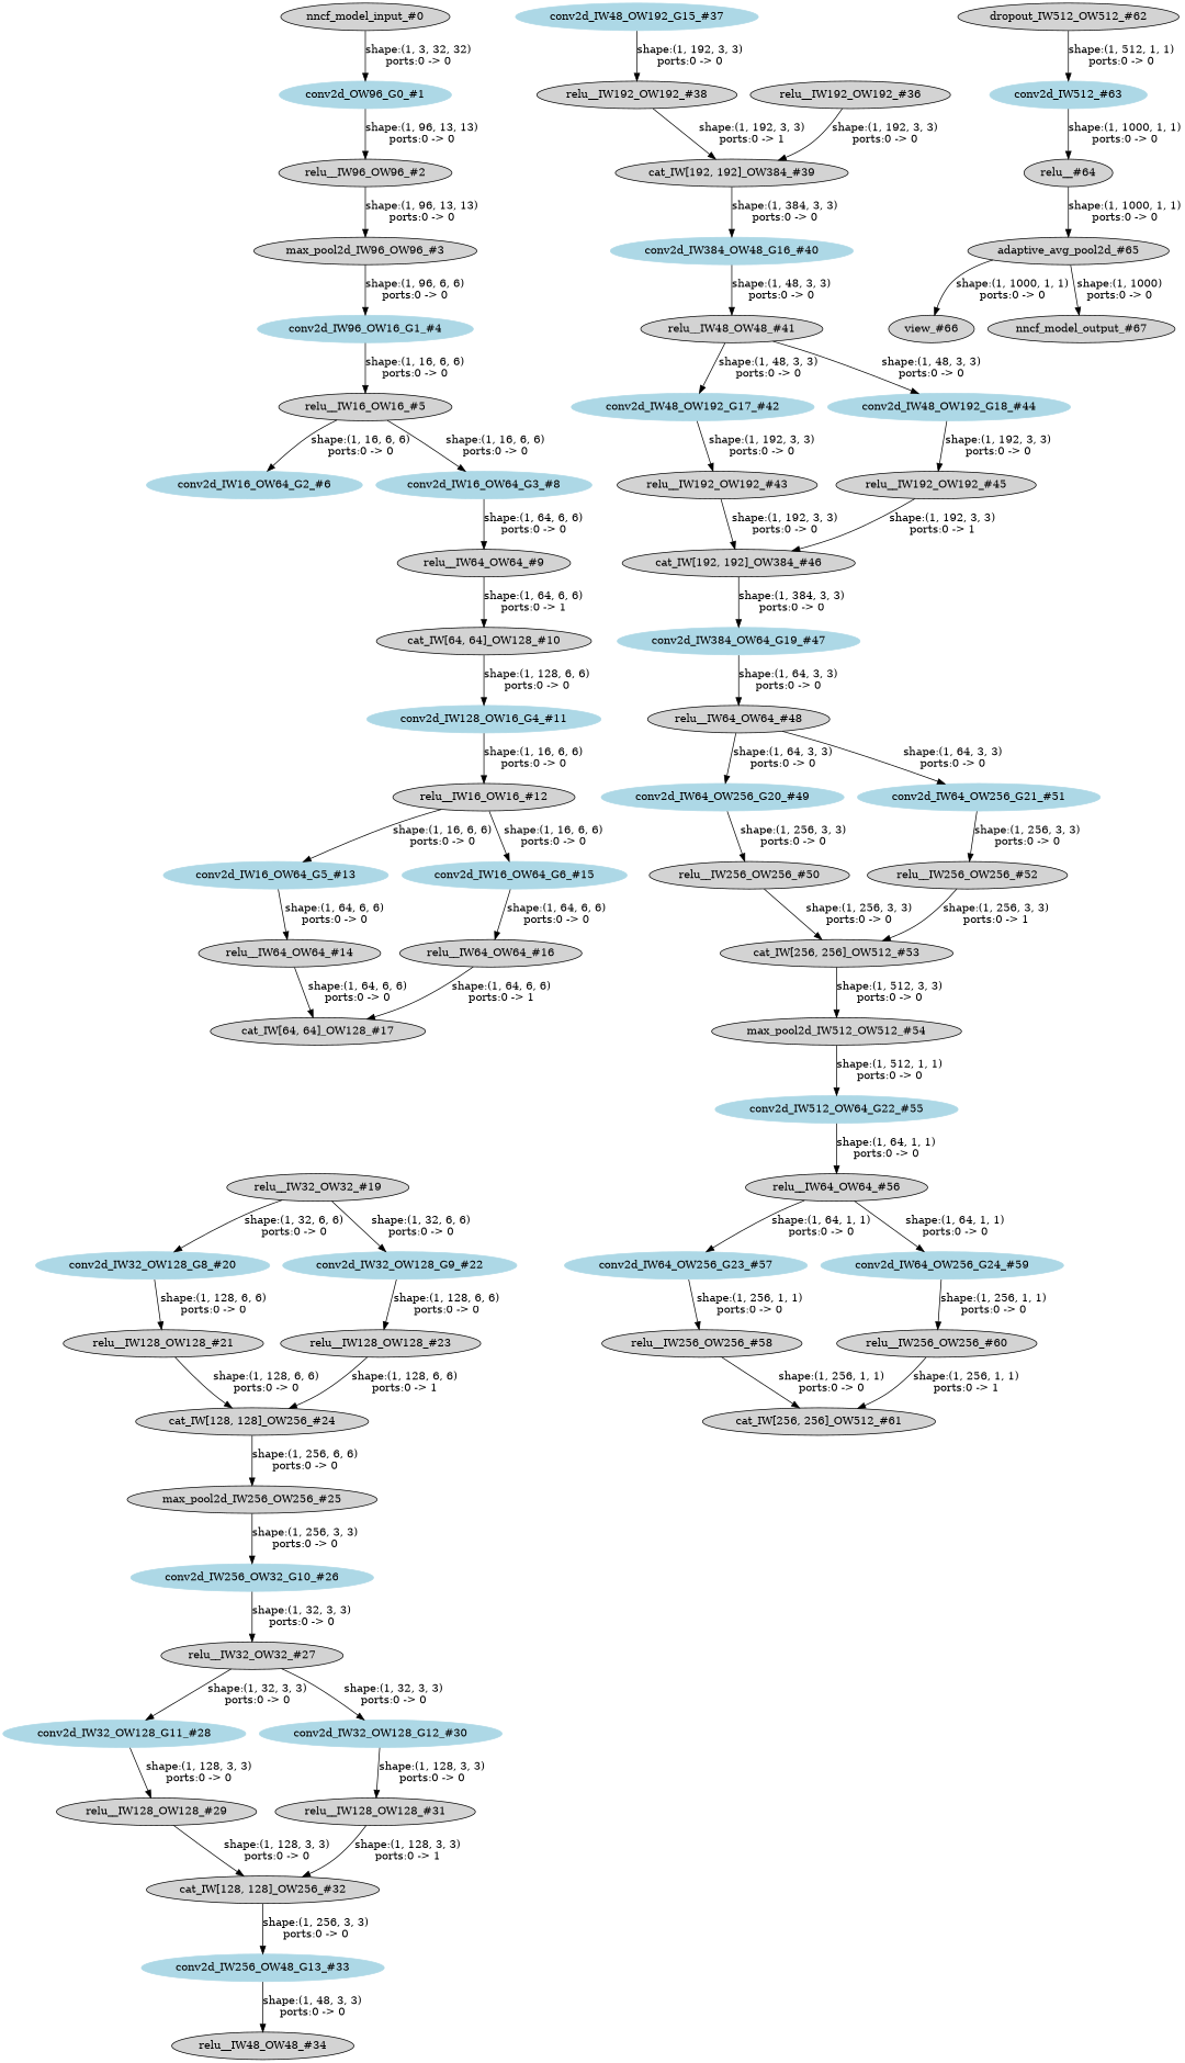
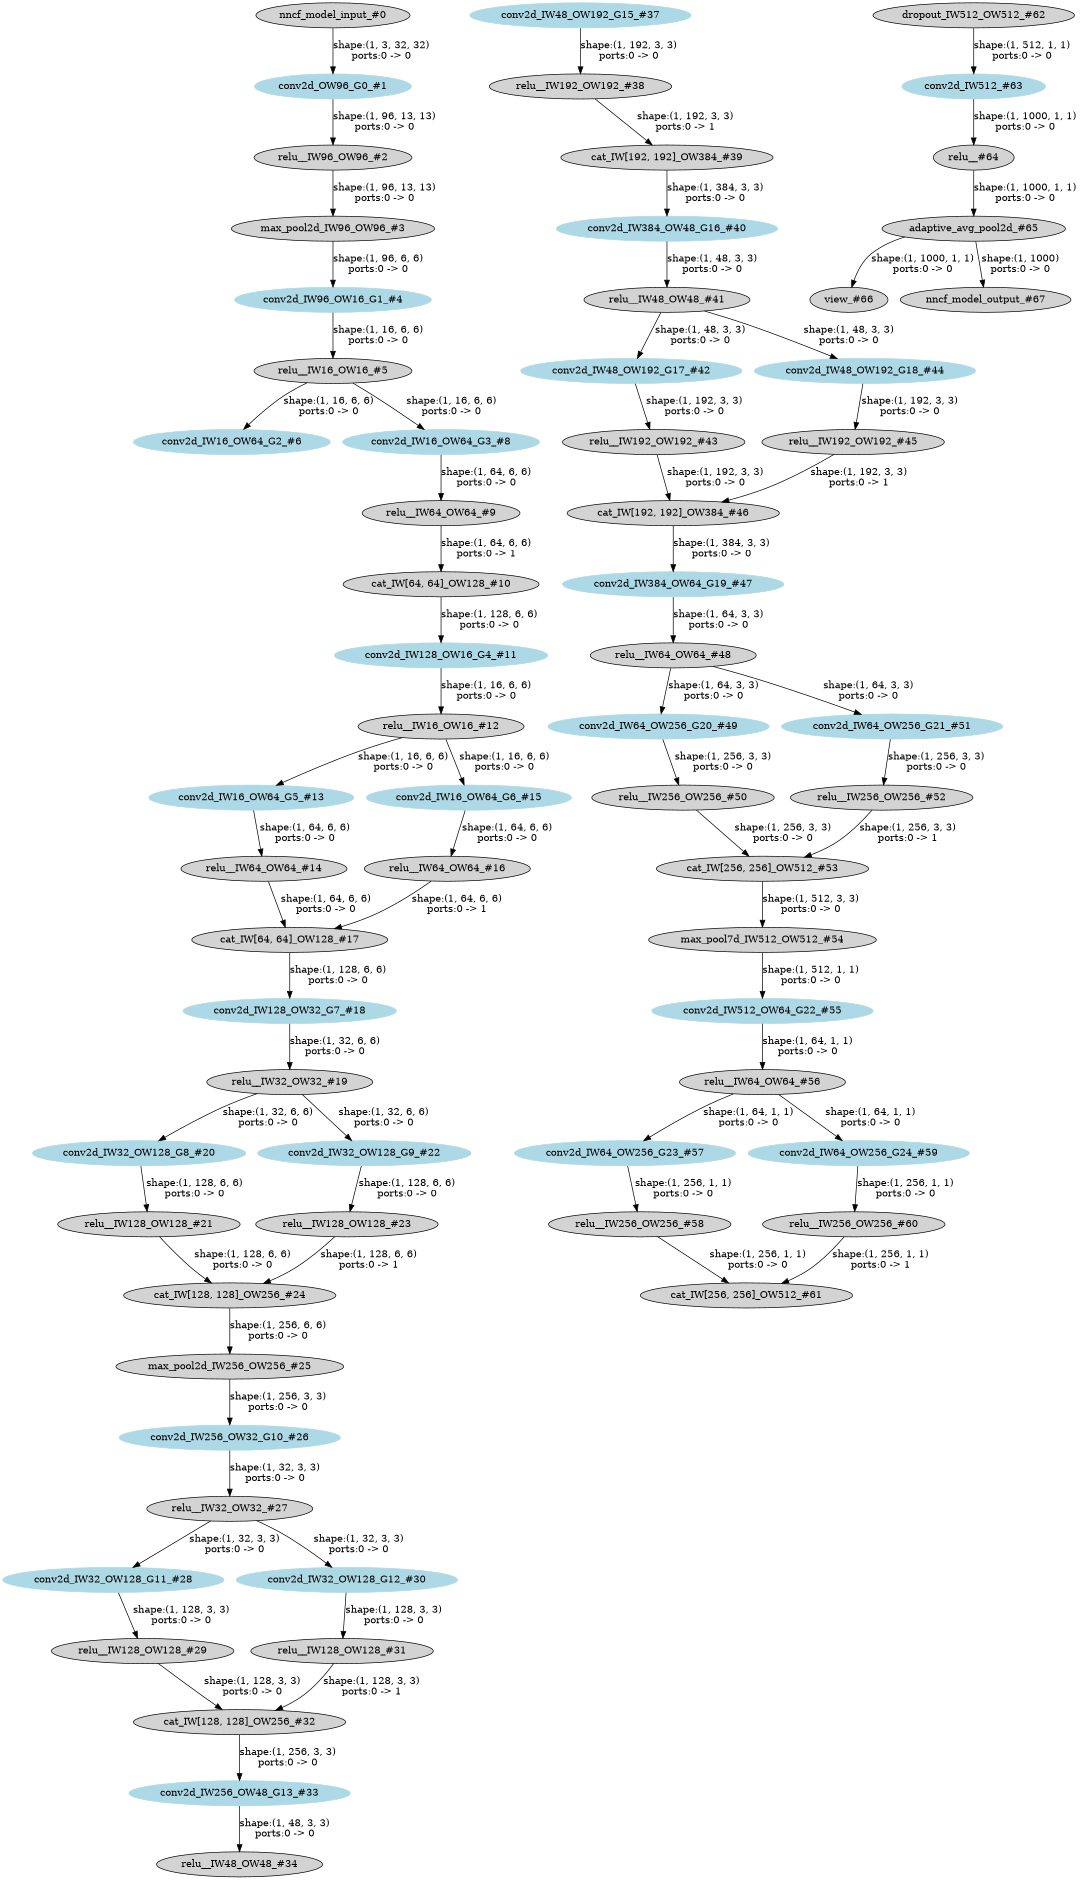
  strict digraph {
    node [style=filled type=conv2d]
    edge [style=solid]
    n1 [label="nncf_model_input_#0" type=nncf_model_input]
    n2 [color=lightblue label="conv2d_OW96_G0_#1"]
    n3 [label="relu__IW96_OW96_#2" type=relu_]
    n4 [label="max_pool2d_IW96_OW96_#3" type=max_pool2d]
    n5 [color=lightblue label="conv2d_IW96_OW16_G1_#4"]
    n6 [label="relu__IW16_OW16_#5" type=relu_]
    n7 [color=lightblue label="conv2d_IW16_OW64_G2_#6"]
    n8 [color=lightblue label="conv2d_IW16_OW64_G3_#8"]
    n9 [label="relu__IW64_OW64_#9" type=relu_]
    n10 [label="cat_IW[64, 64]_OW128_#10" type=cat]
    n11 [color=lightblue label="conv2d_IW128_OW16_G4_#11"]
    n12 [label="relu__IW16_OW16_#12" type=relu_]
    n13 [color=lightblue label="conv2d_IW16_OW64_G5_#13"]
    n14 [color=lightblue label="conv2d_IW16_OW64_G6_#15"]
    n15 [label="relu__IW64_OW64_#14" type=relu_]
    n16 [label="relu__IW64_OW64_#16" type=relu_]
    n17 [label="cat_IW[64, 64]_OW128_#17" type=cat]
+   n18 [color=lightblue label="conv2d_IW128_OW32_G7_#18"]
    n19 [label="relu__IW32_OW32_#19" type=relu_]
    n20 [color=lightblue label="conv2d_IW32_OW128_G8_#20"]
    n21 [color=lightblue label="conv2d_IW32_OW128_G9_#22"]
    n22 [label="relu__IW128_OW128_#21" type=relu_]
    n23 [label="relu__IW128_OW128_#23" type=relu_]
    n24 [label="cat_IW[128, 128]_OW256_#24" type=cat]
    n25 [label="max_pool2d_IW256_OW256_#25" type=max_pool2d]
    n26 [color=lightblue label="conv2d_IW256_OW32_G10_#26"]
    n27 [label="relu__IW32_OW32_#27" type=relu_]
    n28 [color=lightblue label="conv2d_IW32_OW128_G11_#28"]
    n29 [color=lightblue label="conv2d_IW32_OW128_G12_#30"]
    n30 [label="relu__IW128_OW128_#29" type=relu_]
    n31 [label="relu__IW128_OW128_#31" type=relu_]
    n32 [label="cat_IW[128, 128]_OW256_#32" type=cat]
    n33 [color=lightblue label="conv2d_IW256_OW48_G13_#33"]
    n34 [label="relu__IW48_OW48_#34" type=relu_]
    n35 [color=lightblue label="conv2d_IW48_OW192_G15_#37"]
    n36 [label="relu__IW192_OW192_#38" type=relu_]
-   n37 [label="relu__IW192_OW192_#36" type=relu_]
    n38 [label="cat_IW[192, 192]_OW384_#39" type=cat]
    n39 [color=lightblue label="conv2d_IW384_OW48_G16_#40"]
    n40 [label="relu__IW48_OW48_#41" type=relu_]
    n41 [color=lightblue label="conv2d_IW48_OW192_G17_#42"]
    n42 [color=lightblue label="conv2d_IW48_OW192_G18_#44"]
    n43 [label="relu__IW192_OW192_#43" type=relu_]
    n44 [label="relu__IW192_OW192_#45" type=relu_]
    n45 [label="cat_IW[192, 192]_OW384_#46" type=cat]
    n46 [color=lightblue label="conv2d_IW384_OW64_G19_#47"]
    n47 [label="relu__IW64_OW64_#48" type=relu_]
    n48 [color=lightblue label="conv2d_IW64_OW256_G20_#49"]
    n49 [color=lightblue label="conv2d_IW64_OW256_G21_#51"]
    n50 [label="relu__IW256_OW256_#50" type=relu_]
    n51 [label="relu__IW256_OW256_#52" type=relu_]
    n52 [label="cat_IW[256, 256]_OW512_#53" type=cat]
-   n53 [label="max_pool2d_IW512_OW512_#54" type=max_pool2d]
+   n53 [label="max_pool7d_IW512_OW512_#54" type=max_pool2d]
    n54 [color=lightblue label="conv2d_IW512_OW64_G22_#55"]
    n55 [label="relu__IW64_OW64_#56" type=relu_]
    n56 [color=lightblue label="conv2d_IW64_OW256_G23_#57"]
    n57 [color=lightblue label="conv2d_IW64_OW256_G24_#59"]
    n58 [label="relu__IW256_OW256_#58" type=relu_]
    n59 [label="relu__IW256_OW256_#60" type=relu_]
    n60 [label="cat_IW[256, 256]_OW512_#61" type=cat]
    n61 [label="dropout_IW512_OW512_#62" type=dropout]
    n62 [color=lightblue label="conv2d_IW512_#63"]
    n63 [label="relu__#64" type=relu_]
    n64 [label="adaptive_avg_pool2d_#65" type=adaptive_avg_pool2d]
    n65 [label="view_#66" type=view]
    n66 [label="nncf_model_output_#67" type=nncf_model_output]
    n1 -> n2 [label="shape:(1, 3, 32, 32)\nports:0 -> 0"]
    n2 -> n3 [label="shape:(1, 96, 13, 13)\nports:0 -> 0"]
    n3 -> n4 [label="shape:(1, 96, 13, 13)\nports:0 -> 0"]
    n4 -> n5 [label="shape:(1, 96, 6, 6)\nports:0 -> 0"]
    n5 -> n6 [label="shape:(1, 16, 6, 6)\nports:0 -> 0"]
    n6 -> n7 [label="shape:(1, 16, 6, 6)\nports:0 -> 0"]
    n6 -> n8 [label="shape:(1, 16, 6, 6)\nports:0 -> 0"]
    n8 -> n9 [label="shape:(1, 64, 6, 6)\nports:0 -> 0"]
    n9 -> n10 [label="shape:(1, 64, 6, 6)\nports:0 -> 1"]
    n10 -> n11 [label="shape:(1, 128, 6, 6)\nports:0 -> 0"]
    n11 -> n12 [label="shape:(1, 16, 6, 6)\nports:0 -> 0"]
    n12 -> n13 [label="shape:(1, 16, 6, 6)\nports:0 -> 0"]
    n12 -> n14 [label="shape:(1, 16, 6, 6)\nports:0 -> 0"]
    n13 -> n15 [label="shape:(1, 64, 6, 6)\nports:0 -> 0"]
    n14 -> n16 [label="shape:(1, 64, 6, 6)\nports:0 -> 0"]
    n15 -> n17 [label="shape:(1, 64, 6, 6)\nports:0 -> 0"]
    n16 -> n17 [label="shape:(1, 64, 6, 6)\nports:0 -> 1"]
+   n17 -> n18 [label="shape:(1, 128, 6, 6)\nports:0 -> 0"]
+   n18 -> n19 [label="shape:(1, 32, 6, 6)\nports:0 -> 0"]
    n19 -> n20 [label="shape:(1, 32, 6, 6)\nports:0 -> 0"]
    n19 -> n21 [label="shape:(1, 32, 6, 6)\nports:0 -> 0"]
    n20 -> n22 [label="shape:(1, 128, 6, 6)\nports:0 -> 0"]
    n21 -> n23 [label="shape:(1, 128, 6, 6)\nports:0 -> 0"]
    n22 -> n24 [label="shape:(1, 128, 6, 6)\nports:0 -> 0"]
    n23 -> n24 [label="shape:(1, 128, 6, 6)\nports:0 -> 1"]
    n24 -> n25 [label="shape:(1, 256, 6, 6)\nports:0 -> 0"]
    n25 -> n26 [label="shape:(1, 256, 3, 3)\nports:0 -> 0"]
    n26 -> n27 [label="shape:(1, 32, 3, 3)\nports:0 -> 0"]
    n27 -> n28 [label="shape:(1, 32, 3, 3)\nports:0 -> 0"]
    n27 -> n29 [label="shape:(1, 32, 3, 3)\nports:0 -> 0"]
    n28 -> n30 [label="shape:(1, 128, 3, 3)\nports:0 -> 0"]
    n29 -> n31 [label="shape:(1, 128, 3, 3)\nports:0 -> 0"]
    n30 -> n32 [label="shape:(1, 128, 3, 3)\nports:0 -> 0"]
    n31 -> n32 [label="shape:(1, 128, 3, 3)\nports:0 -> 1"]
    n32 -> n33 [label="shape:(1, 256, 3, 3)\nports:0 -> 0"]
    n33 -> n34 [label="shape:(1, 48, 3, 3)\nports:0 -> 0"]
    n35 -> n36 [label="shape:(1, 192, 3, 3)\nports:0 -> 0"]
    n36 -> n38 [label="shape:(1, 192, 3, 3)\nports:0 -> 1"]
-   n37 -> n38 [label="shape:(1, 192, 3, 3)\nports:0 -> 0"]
    n38 -> n39 [label="shape:(1, 384, 3, 3)\nports:0 -> 0"]
    n39 -> n40 [label="shape:(1, 48, 3, 3)\nports:0 -> 0"]
    n40 -> n41 [label="shape:(1, 48, 3, 3)\nports:0 -> 0"]
    n40 -> n42 [label="shape:(1, 48, 3, 3)\nports:0 -> 0"]
    n41 -> n43 [label="shape:(1, 192, 3, 3)\nports:0 -> 0"]
    n42 -> n44 [label="shape:(1, 192, 3, 3)\nports:0 -> 0"]
    n43 -> n45 [label="shape:(1, 192, 3, 3)\nports:0 -> 0"]
    n44 -> n45 [label="shape:(1, 192, 3, 3)\nports:0 -> 1"]
    n45 -> n46 [label="shape:(1, 384, 3, 3)\nports:0 -> 0"]
    n46 -> n47 [label="shape:(1, 64, 3, 3)\nports:0 -> 0"]
    n47 -> n48 [label="shape:(1, 64, 3, 3)\nports:0 -> 0"]
    n47 -> n49 [label="shape:(1, 64, 3, 3)\nports:0 -> 0"]
    n48 -> n50 [label="shape:(1, 256, 3, 3)\nports:0 -> 0"]
    n49 -> n51 [label="shape:(1, 256, 3, 3)\nports:0 -> 0"]
    n50 -> n52 [label="shape:(1, 256, 3, 3)\nports:0 -> 0"]
    n51 -> n52 [label="shape:(1, 256, 3, 3)\nports:0 -> 1"]
    n52 -> n53 [label="shape:(1, 512, 3, 3)\nports:0 -> 0"]
    n53 -> n54 [label="shape:(1, 512, 1, 1)\nports:0 -> 0"]
    n54 -> n55 [label="shape:(1, 64, 1, 1)\nports:0 -> 0"]
    n55 -> n56 [label="shape:(1, 64, 1, 1)\nports:0 -> 0"]
    n55 -> n57 [label="shape:(1, 64, 1, 1)\nports:0 -> 0"]
    n56 -> n58 [label="shape:(1, 256, 1, 1)\nports:0 -> 0"]
    n57 -> n59 [label="shape:(1, 256, 1, 1)\nports:0 -> 0"]
    n58 -> n60 [label="shape:(1, 256, 1, 1)\nports:0 -> 0"]
    n59 -> n60 [label="shape:(1, 256, 1, 1)\nports:0 -> 1"]
    n61 -> n62 [label="shape:(1, 512, 1, 1)\nports:0 -> 0"]
    n62 -> n63 [label="shape:(1, 1000, 1, 1)\nports:0 -> 0"]
    n63 -> n64 [label="shape:(1, 1000, 1, 1)\nports:0 -> 0"]
    n64 -> n65 [label="shape:(1, 1000, 1, 1)\nports:0 -> 0"]
    n64 -> n66 [label="shape:(1, 1000)\nports:0 -> 0"]
  }
